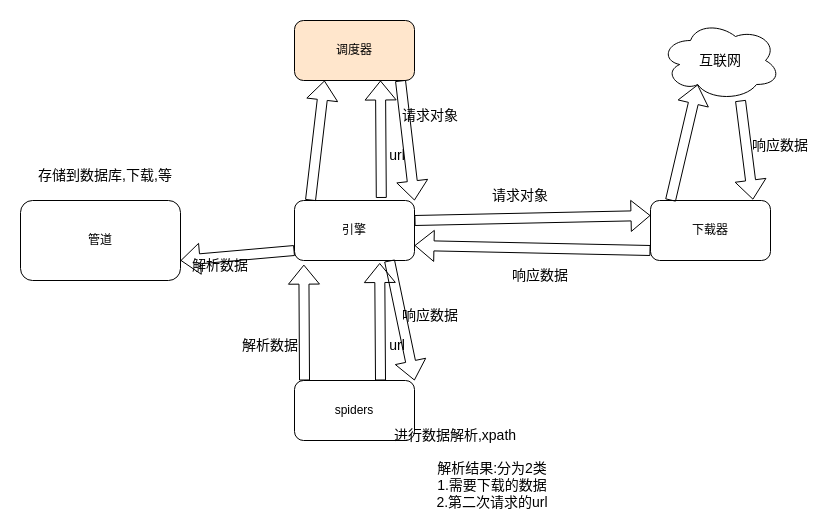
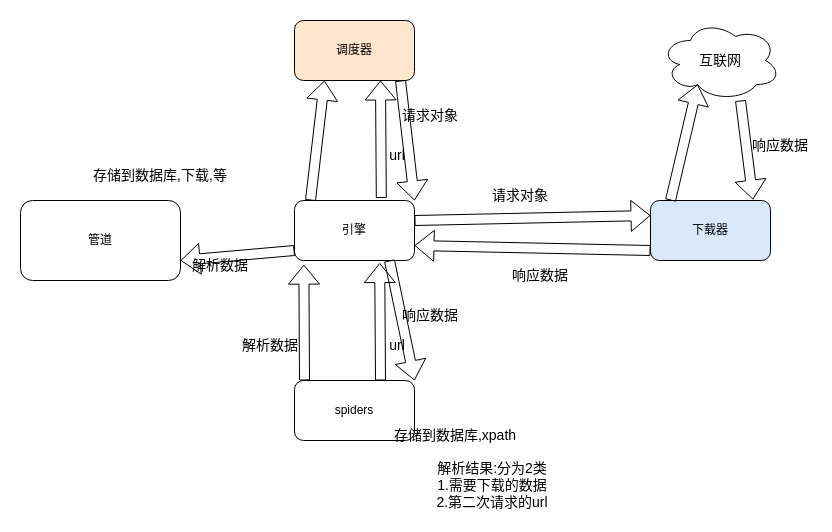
  <mxCell id="0" />
  <mxCell id="1" parent="0" />
  <mxCell id="2" value="引擎" style="rounded=1;whiteSpace=wrap;html=1;" vertex="1" parent="1"><mxGeometry x="294" y="200" width="120" height="60" as="geometry" /></mxCell>
- <mxCell id="3" value="下载器" style="rounded=1;whiteSpace=wrap;html=1;" vertex="1" parent="1"><mxGeometry x="650" y="200" width="120" height="60" as="geometry" /></mxCell>
+ <mxCell id="3" value="下载器" style="rounded=1;whiteSpace=wrap;html=1;fillColor=#dae8fc;" vertex="1" parent="1"><mxGeometry x="650" y="200" width="120" height="60" as="geometry" /></mxCell>
  <mxCell id="4" value="spiders" style="rounded=1;whiteSpace=wrap;html=1;" vertex="1" parent="1"><mxGeometry x="294" y="380" width="120" height="60" as="geometry" /></mxCell>
  <mxCell id="5" value="调度器" style="rounded=1;whiteSpace=wrap;html=1;fillColor=#ffe6cc;" vertex="1" parent="1"><mxGeometry x="294" y="20" width="120" height="60" as="geometry" /></mxCell>
  <mxCell id="6" value="管道" style="rounded=1;whiteSpace=wrap;html=1;" vertex="1" parent="1"><mxGeometry x="20" y="200" width="160" height="80" as="geometry" /></mxCell>
  <mxCell id="7" value="" style="shape=flexArrow;endArrow=classic;html=1;rounded=0;entryX=0.71;entryY=1.042;entryDx=0;entryDy=0;entryPerimeter=0;" edge="1" parent="1" target="2"><mxGeometry width="50" height="50" relative="1" as="geometry"><mxPoint x="380" y="380" as="sourcePoint" /><mxPoint x="430" y="330" as="targetPoint" /></mxGeometry></mxCell>
  <mxCell id="8" value="&lt;font style=&quot;font-size: 14px;&quot;&gt;url&lt;/font&gt;" style="text;html=1;strokeColor=none;fillColor=none;align=center;verticalAlign=middle;whiteSpace=wrap;rounded=0;" vertex="1" parent="1"><mxGeometry x="354" y="330" width="86" height="30" as="geometry" /></mxCell>
  <mxCell id="9" value="" style="shape=flexArrow;endArrow=classic;html=1;rounded=0;entryX=0.71;entryY=1.042;entryDx=0;entryDy=0;entryPerimeter=0;" edge="1" parent="1"><mxGeometry width="50" height="50" relative="1" as="geometry"><mxPoint x="380.8" y="197.48" as="sourcePoint" /><mxPoint x="380" y="80" as="targetPoint" /></mxGeometry></mxCell>
  <mxCell id="10" value="&lt;font style=&quot;font-size: 14px;&quot;&gt;url&lt;/font&gt;" style="text;html=1;strokeColor=none;fillColor=none;align=center;verticalAlign=middle;whiteSpace=wrap;rounded=0;" vertex="1" parent="1"><mxGeometry x="354" y="140" width="86" height="30" as="geometry" /></mxCell>
  <mxCell id="11" value="" style="shape=flexArrow;endArrow=classic;html=1;rounded=0;fontSize=14;entryX=1;entryY=0;entryDx=0;entryDy=0;" edge="1" parent="1" target="2"><mxGeometry width="50" height="50" relative="1" as="geometry"><mxPoint x="400" y="80" as="sourcePoint" /><mxPoint x="450" y="30" as="targetPoint" /></mxGeometry></mxCell>
  <mxCell id="12" value="请求对象" style="text;html=1;strokeColor=none;fillColor=none;align=center;verticalAlign=middle;whiteSpace=wrap;rounded=0;fontSize=14;" vertex="1" parent="1"><mxGeometry x="400" y="100" width="60" height="30" as="geometry" /></mxCell>
  <mxCell id="13" value="" style="shape=flexArrow;endArrow=classic;html=1;rounded=0;fontSize=14;entryX=0;entryY=0.25;entryDx=0;entryDy=0;" edge="1" parent="1" target="3"><mxGeometry width="50" height="50" relative="1" as="geometry"><mxPoint x="414" y="220" as="sourcePoint" /><mxPoint x="464" y="170" as="targetPoint" /></mxGeometry></mxCell>
  <mxCell id="14" value="请求对象" style="text;html=1;strokeColor=none;fillColor=none;align=center;verticalAlign=middle;whiteSpace=wrap;rounded=0;fontSize=14;" vertex="1" parent="1"><mxGeometry x="490" y="180" width="60" height="30" as="geometry" /></mxCell>
  <mxCell id="15" value="互联网" style="ellipse;shape=cloud;whiteSpace=wrap;html=1;fontSize=14;" vertex="1" parent="1"><mxGeometry x="660" y="20" width="120" height="80" as="geometry" /></mxCell>
  <mxCell id="16" value="" style="shape=flexArrow;endArrow=classic;html=1;rounded=0;fontSize=14;entryX=0.31;entryY=0.8;entryDx=0;entryDy=0;entryPerimeter=0;" edge="1" parent="1" target="15"><mxGeometry width="50" height="50" relative="1" as="geometry"><mxPoint x="670" y="200" as="sourcePoint" /><mxPoint x="720" y="150" as="targetPoint" /></mxGeometry></mxCell>
  <mxCell id="17" value="" style="shape=flexArrow;endArrow=classic;html=1;rounded=0;fontSize=14;entryX=0.854;entryY=-0.014;entryDx=0;entryDy=0;entryPerimeter=0;" edge="1" parent="1" target="3"><mxGeometry width="50" height="50" relative="1" as="geometry"><mxPoint x="740" y="100" as="sourcePoint" /><mxPoint x="790" y="50" as="targetPoint" /></mxGeometry></mxCell>
  <mxCell id="18" value="响应数据" style="text;html=1;strokeColor=none;fillColor=none;align=center;verticalAlign=middle;whiteSpace=wrap;rounded=0;fontSize=14;" vertex="1" parent="1"><mxGeometry x="750" y="130" width="60" height="30" as="geometry" /></mxCell>
  <mxCell id="19" value="" style="shape=flexArrow;endArrow=classic;html=1;rounded=0;fontSize=14;entryX=1;entryY=0.75;entryDx=0;entryDy=0;" edge="1" parent="1" target="2"><mxGeometry width="50" height="50" relative="1" as="geometry"><mxPoint x="650" y="250" as="sourcePoint" /><mxPoint x="700" y="200" as="targetPoint" /></mxGeometry></mxCell>
  <mxCell id="20" value="响应数据" style="text;html=1;strokeColor=none;fillColor=none;align=center;verticalAlign=middle;whiteSpace=wrap;rounded=0;fontSize=14;" vertex="1" parent="1"><mxGeometry x="510" y="260" width="60" height="30" as="geometry" /></mxCell>
  <mxCell id="21" value="" style="shape=flexArrow;endArrow=classic;html=1;rounded=0;fontSize=14;entryX=1;entryY=0;entryDx=0;entryDy=0;" edge="1" parent="1" target="4"><mxGeometry width="50" height="50" relative="1" as="geometry"><mxPoint x="389" y="260" as="sourcePoint" /><mxPoint x="439" y="210" as="targetPoint" /></mxGeometry></mxCell>
  <mxCell id="22" value="响应数据" style="text;html=1;strokeColor=none;fillColor=none;align=center;verticalAlign=middle;whiteSpace=wrap;rounded=0;fontSize=14;" vertex="1" parent="1"><mxGeometry x="400" y="300" width="60" height="30" as="geometry" /></mxCell>
- <mxCell id="23" value="进行数据解析,xpath" style="text;html=1;strokeColor=none;fillColor=none;align=center;verticalAlign=middle;whiteSpace=wrap;rounded=0;fontSize=14;" vertex="1" parent="1"><mxGeometry x="380" y="420" width="150" height="30" as="geometry" /></mxCell>
+ <mxCell id="23" value="存储到数据库,xpath" style="text;html=1;strokeColor=none;fillColor=none;align=center;verticalAlign=middle;whiteSpace=wrap;rounded=0;fontSize=14;" vertex="1" parent="1"><mxGeometry x="380" y="420" width="150" height="30" as="geometry" /></mxCell>
  <mxCell id="24" value="解析结果:分为2类&lt;br&gt;1.需要下载的数据&lt;br&gt;2.第二次请求的url" style="text;html=1;strokeColor=none;fillColor=none;align=center;verticalAlign=middle;whiteSpace=wrap;rounded=0;fontSize=14;" vertex="1" parent="1"><mxGeometry x="384" y="460" width="216" height="50" as="geometry" /></mxCell>
  <mxCell id="25" value="" style="shape=flexArrow;endArrow=classic;html=1;rounded=0;fontSize=14;entryX=0.078;entryY=1.069;entryDx=0;entryDy=0;entryPerimeter=0;" edge="1" parent="1" target="2"><mxGeometry width="50" height="50" relative="1" as="geometry"><mxPoint x="304" y="380" as="sourcePoint" /><mxPoint x="354" y="330" as="targetPoint" /></mxGeometry></mxCell>
  <mxCell id="26" value="解析数据" style="text;html=1;strokeColor=none;fillColor=none;align=center;verticalAlign=middle;whiteSpace=wrap;rounded=0;fontSize=14;" vertex="1" parent="1"><mxGeometry x="240" y="330" width="60" height="30" as="geometry" /></mxCell>
  <mxCell id="27" value="" style="shape=flexArrow;endArrow=classic;html=1;rounded=0;fontSize=14;entryX=1;entryY=0.75;entryDx=0;entryDy=0;" edge="1" parent="1" target="6"><mxGeometry width="50" height="50" relative="1" as="geometry"><mxPoint x="294" y="250" as="sourcePoint" /><mxPoint x="344" y="200" as="targetPoint" /></mxGeometry></mxCell>
  <mxCell id="28" value="解析数据" style="text;html=1;strokeColor=none;fillColor=none;align=center;verticalAlign=middle;whiteSpace=wrap;rounded=0;fontSize=14;" vertex="1" parent="1"><mxGeometry x="190" y="250" width="60" height="30" as="geometry" /></mxCell>
- <mxCell id="29" value="存储到数据库,下载,等" style="text;html=1;strokeColor=none;fillColor=none;align=center;verticalAlign=middle;whiteSpace=wrap;rounded=0;fontSize=14;" vertex="1" parent="1"><mxGeometry x="30" y="160" width="150" height="30" as="geometry" /></mxCell>
+ <mxCell id="29" value="存储到数据库,下载,等" style="text;html=1;strokeColor=none;fillColor=none;align=center;verticalAlign=middle;whiteSpace=wrap;rounded=0;fontSize=14;" vertex="1" parent="1"><mxGeometry x="85" y="160" width="150" height="30" as="geometry" /></mxCell>
  <mxCell id="30" value="" style="shape=flexArrow;endArrow=classic;html=1;rounded=0;fontSize=14;entryX=0.25;entryY=1;entryDx=0;entryDy=0;" edge="1" parent="1" target="5"><mxGeometry width="50" height="50" relative="1" as="geometry"><mxPoint x="310" y="200" as="sourcePoint" /><mxPoint x="360" y="150" as="targetPoint" /></mxGeometry></mxCell>
